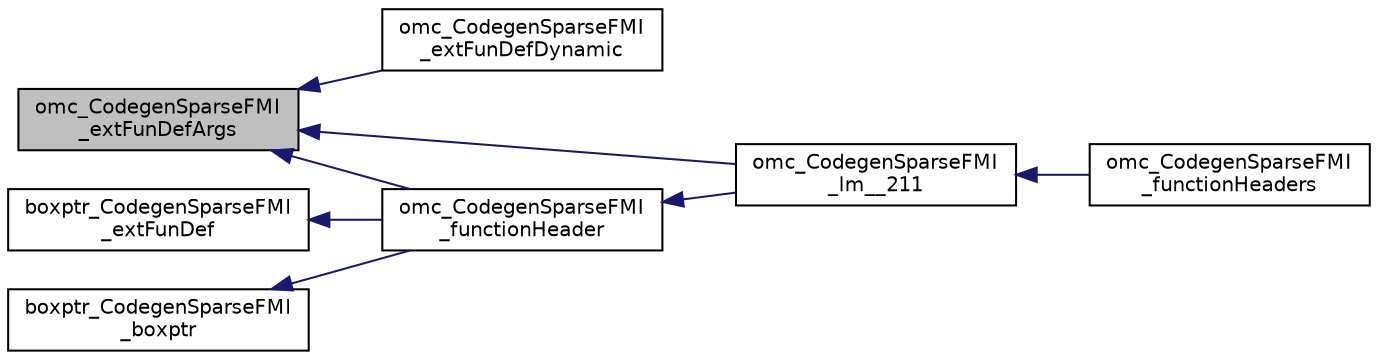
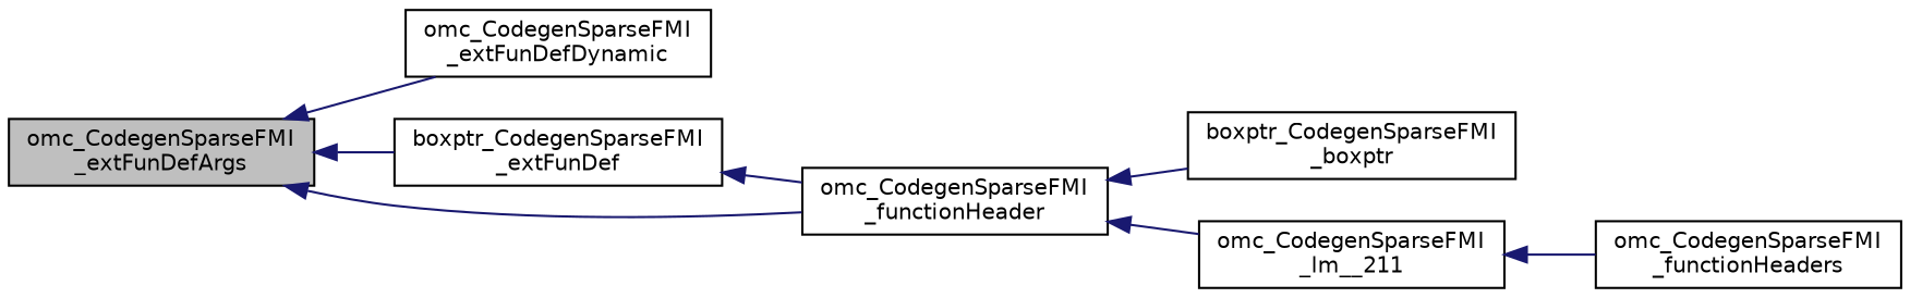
  digraph {
    rankdir=LR
    node [color=black fillcolor=white fontname=Helvetica fontsize=10 shape=record style=filled]
    edge [color=midnightblue dir=back fontname=Helvetica fontsize=10 labelfontname=Helvetica labelfontsize=10 style=solid]
    n1 [fillcolor=grey75 fontcolor=black height=0.2 label="omc_CodegenSparseFMI\l_extFunDefArgs" width=0.4]
    n2 [height=0.2 label="omc_CodegenSparseFMI\l_extFunDefDynamic" width=0.4]
    n3 [height=0.2 label="boxptr_CodegenSparseFMI\l_extFunDef" width=0.4]
    n4 [height=0.2 label="omc_CodegenSparseFMI\l_functionHeader" width=0.4]
    n5 [height=0.2 label="boxptr_CodegenSparseFMI\l_boxptr" width=0.4]
    n6 [height=0.2 label="omc_CodegenSparseFMI\l_lm__211" width=0.4]
    n7 [height=0.2 label="omc_CodegenSparseFMI\l_functionHeaders" width=0.4]
    n1 -> n2
-   n1 -> n6
+   n1 -> n3
    n1 -> n4
    n3 -> n4
-   n5 -> n4
+   n4 -> n5
    n4 -> n6
    n6 -> n7
  }
